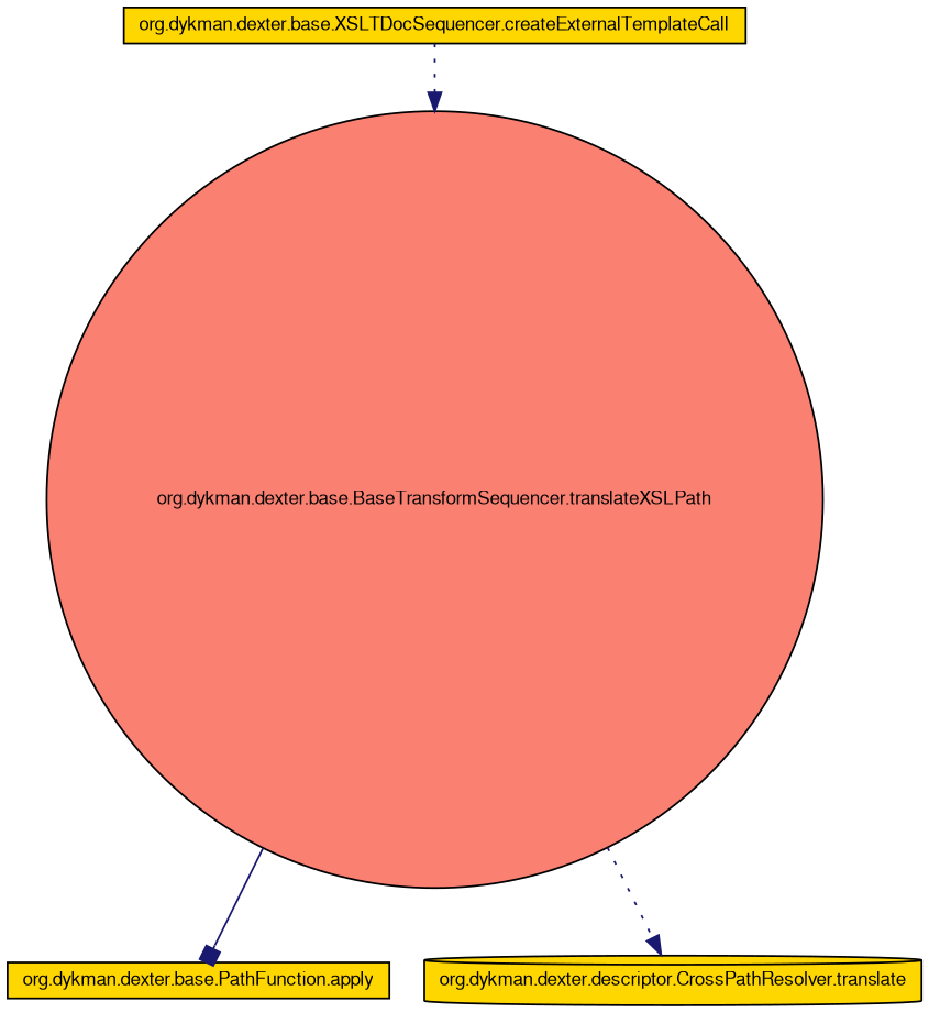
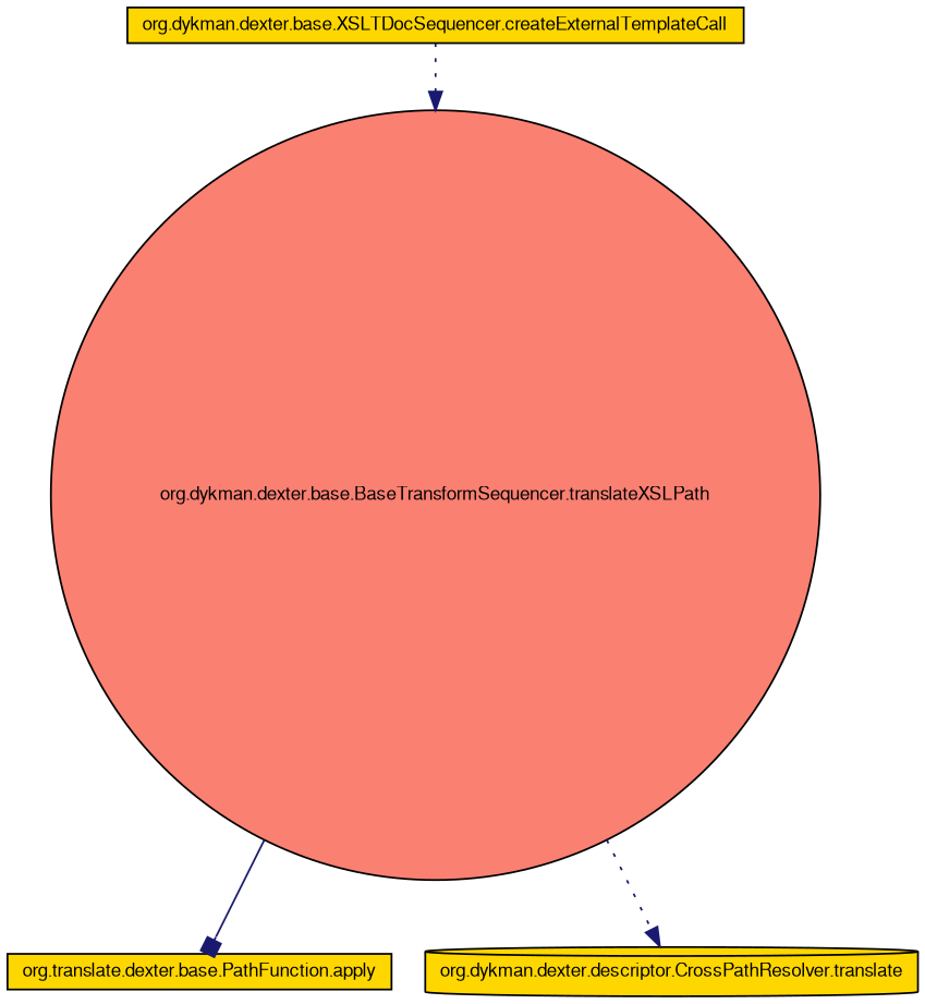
  digraph {
    rankdir=TB
    node [color=black fillcolor=gold fontname=FreeSans fontsize=10 shape=box style=filled]
    edge [color=midnightblue fontname=FreeSans fontsize=10 labelfontname=FreeSans labelfontsize=10 style=dotted arrowhead=normal]
    n1 [fontcolor=black height=0.2 label="org.dykman.dexter.base.XSLTDocSequencer.createExternalTemplateCall" width=0.4]
    n2 [height=0.2 label="org.dykman.dexter.base.BaseTransformSequencer.translateXSLPath" shape=circle width=0.4 fillcolor=salmon]
-   n3 [height=0.2 label="org.dykman.dexter.base.PathFunction.apply" width=0.4]
+   n3 [height=0.2 label="org.translate.dexter.base.PathFunction.apply" width=0.4]
    n4 [height=0.2 label="org.dykman.dexter.descriptor.CrossPathResolver.translate" shape=cylinder width=0.4]
    n1 -> n2
    n2 -> n3 [style=solid arrowhead=box]
    n2 -> n4
  }
